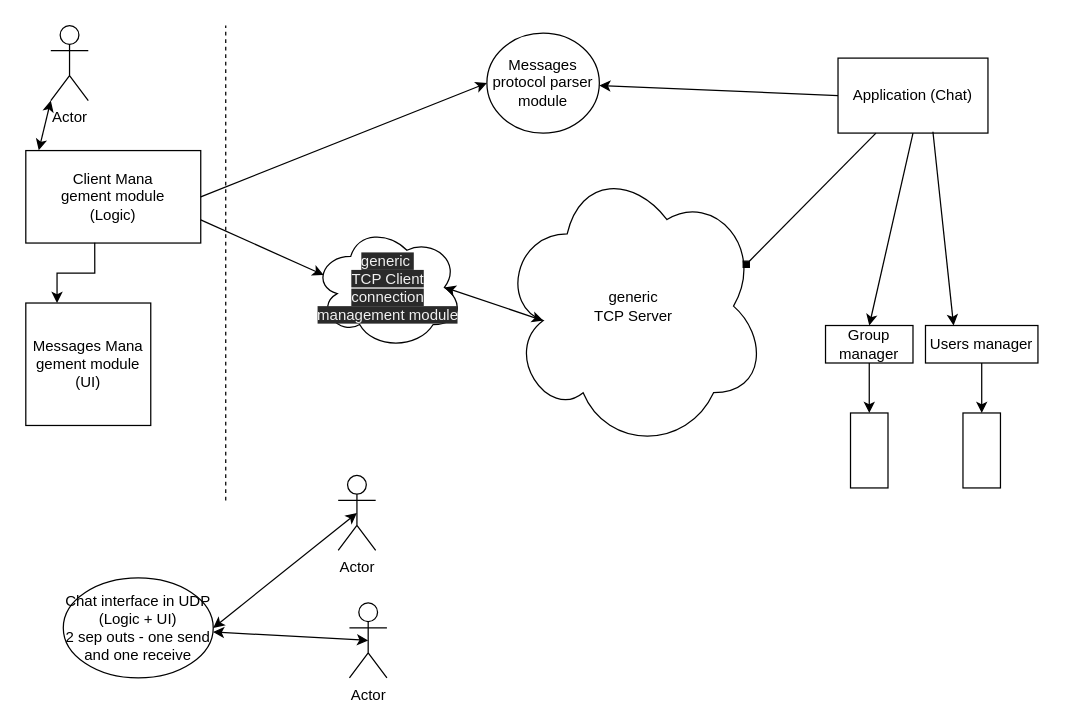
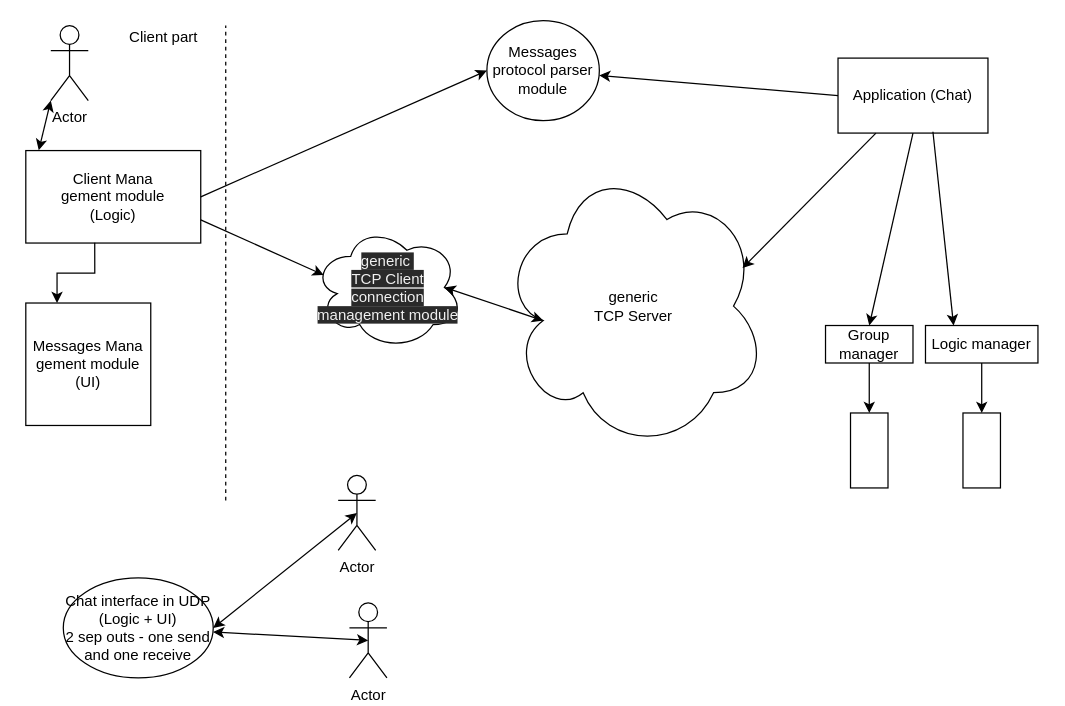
  <mxCell id="0" />
  <mxCell id="1" parent="0" />
  <mxCell id="2" value="Client Mana&lt;br&gt;gement module&lt;br&gt;(Logic)" style="rounded=0;whiteSpace=wrap;html=1;" parent="1" vertex="1"><mxGeometry x="20" y="120" width="140" height="74" as="geometry" /></mxCell>
  <mxCell id="3" value="generic &lt;br&gt;TCP Server" style="ellipse;shape=cloud;whiteSpace=wrap;html=1;direction=east;" parent="1" vertex="1"><mxGeometry x="400" y="129" width="213" height="231" as="geometry" /></mxCell>
  <mxCell id="4" value="Application (Chat)" style="rounded=0;whiteSpace=wrap;html=1;" parent="1" vertex="1"><mxGeometry x="670" y="46" width="120" height="60" as="geometry" /></mxCell>
- <mxCell id="5" value="" style="endArrow=diamond;html=1;entryX=0.909;entryY=0.368;entryDx=0;entryDy=0;entryPerimeter=0;" parent="1" target="3" edge="1" source="4"><mxGeometry width="50" height="50" relative="1" as="geometry"><mxPoint x="579" y="219" as="sourcePoint" /><mxPoint x="569" y="182" as="targetPoint" /></mxGeometry></mxCell>
+ <mxCell id="5" value="" style="endArrow=classic;html=1;entryX=0.909;entryY=0.368;entryDx=0;entryDy=0;entryPerimeter=0;" parent="1" target="3" edge="1" source="4"><mxGeometry width="50" height="50" relative="1" as="geometry"><mxPoint x="579" y="219" as="sourcePoint" /><mxPoint x="569" y="182" as="targetPoint" /></mxGeometry></mxCell>
  <mxCell id="6" value="" style="endArrow=classic;html=1;exitX=1;exitY=0.75;exitDx=0;exitDy=0;entryX=0.07;entryY=0.4;entryDx=0;entryDy=0;entryPerimeter=0;" parent="1" target="29" edge="1" source="2"><mxGeometry width="50" height="50" relative="1" as="geometry"><mxPoint x="95" y="166" as="sourcePoint" /><mxPoint x="290.42" y="255.2" as="targetPoint" /></mxGeometry></mxCell>
- <mxCell id="7" value="Messages protocol parser module" style="ellipse;whiteSpace=wrap;html=1;" parent="1" vertex="1"><mxGeometry x="389" y="26" width="90" height="80" as="geometry" /></mxCell>
+ <mxCell id="7" value="Messages protocol parser module" style="ellipse;whiteSpace=wrap;html=1;" parent="1" vertex="1"><mxGeometry x="389" y="16" width="90" height="80" as="geometry" /></mxCell>
  <mxCell id="8" value="" style="endArrow=classic;html=1;exitX=1;exitY=0.5;exitDx=0;exitDy=0;entryX=0;entryY=0.5;entryDx=0;entryDy=0;" parent="1" source="2" target="7" edge="1"><mxGeometry width="50" height="50" relative="1" as="geometry"><mxPoint x="209" y="310" as="sourcePoint" /><mxPoint x="309" y="362" as="targetPoint" /></mxGeometry></mxCell>
  <mxCell id="9" value="" style="endArrow=classic;html=1;exitX=0;exitY=0.5;exitDx=0;exitDy=0;" parent="1" source="4" target="7" edge="1"><mxGeometry width="50" height="50" relative="1" as="geometry"><mxPoint x="449" y="292" as="sourcePoint" /><mxPoint x="429" y="202" as="targetPoint" /></mxGeometry></mxCell>
  <mxCell id="10" value="Chat interface in UDP (Logic + UI)&lt;br&gt;2 sep outs - one send and one receive" style="ellipse;whiteSpace=wrap;html=1;" parent="1" vertex="1"><mxGeometry x="50" y="462" width="120" height="80" as="geometry" /></mxCell>
  <mxCell id="11" value="Actor" style="shape=umlActor;verticalLabelPosition=bottom;verticalAlign=top;html=1;outlineConnect=0;" parent="1" vertex="1"><mxGeometry x="40" y="20" width="30" height="60" as="geometry" /></mxCell>
  <mxCell id="12" value="" style="endArrow=classic;startArrow=classic;html=1;entryX=0;entryY=1;entryDx=0;entryDy=0;entryPerimeter=0;exitX=0.074;exitY=-0.003;exitDx=0;exitDy=0;exitPerimeter=0;" parent="1" source="2" edge="1" target="11"><mxGeometry width="50" height="50" relative="1" as="geometry"><mxPoint x="64" y="125" as="sourcePoint" /><mxPoint x="76" y="80" as="targetPoint" /></mxGeometry></mxCell>
  <mxCell id="13" value="Actor" style="shape=umlActor;verticalLabelPosition=bottom;verticalAlign=top;html=1;outlineConnect=0;" parent="1" vertex="1"><mxGeometry x="270" y="380" width="30" height="60" as="geometry" /></mxCell>
  <mxCell id="14" value="" style="endArrow=classic;startArrow=classic;html=1;exitX=1;exitY=0.5;exitDx=0;exitDy=0;entryX=0.5;entryY=0.5;entryDx=0;entryDy=0;entryPerimeter=0;" parent="1" source="10" edge="1" target="13"><mxGeometry width="50" height="50" relative="1" as="geometry"><mxPoint x="379" y="332" as="sourcePoint" /><mxPoint x="439" y="474" as="targetPoint" /></mxGeometry></mxCell>
  <mxCell id="15" value="Actor" style="shape=umlActor;verticalLabelPosition=bottom;verticalAlign=top;html=1;outlineConnect=0;" parent="1" vertex="1"><mxGeometry x="279" y="482" width="30" height="60" as="geometry" /></mxCell>
  <mxCell id="16" value="" style="endArrow=classic;startArrow=classic;html=1;exitX=0.5;exitY=0.5;exitDx=0;exitDy=0;exitPerimeter=0;" parent="1" target="10" edge="1" source="15"><mxGeometry width="50" height="50" relative="1" as="geometry"><mxPoint x="269" y="522" as="sourcePoint" /><mxPoint x="429" y="342" as="targetPoint" /></mxGeometry></mxCell>
  <mxCell id="17" value="" style="edgeStyle=orthogonalEdgeStyle;rounded=0;orthogonalLoop=1;jettySize=auto;html=1;" edge="1" parent="1" source="18" target="28"><mxGeometry relative="1" as="geometry" /></mxCell>
- <mxCell id="18" value="Users manager" style="rounded=0;whiteSpace=wrap;html=1;" parent="1" vertex="1"><mxGeometry x="740" y="260" width="90" height="30" as="geometry" /></mxCell>
+ <mxCell id="18" value="Logic manager" style="rounded=0;whiteSpace=wrap;html=1;" parent="1" vertex="1"><mxGeometry x="740" y="260" width="90" height="30" as="geometry" /></mxCell>
  <mxCell id="19" value="" style="edgeStyle=orthogonalEdgeStyle;rounded=0;orthogonalLoop=1;jettySize=auto;html=1;" edge="1" parent="1" source="20" target="27"><mxGeometry relative="1" as="geometry" /></mxCell>
  <mxCell id="20" value="Group manager" style="rounded=0;whiteSpace=wrap;html=1;" parent="1" vertex="1"><mxGeometry x="660" y="260" width="70" height="30" as="geometry" /></mxCell>
  <mxCell id="21" value="" style="endArrow=classic;html=1;exitX=0.5;exitY=1;exitDx=0;exitDy=0;entryX=0.5;entryY=0;entryDx=0;entryDy=0;" parent="1" source="4" target="20" edge="1"><mxGeometry width="50" height="50" relative="1" as="geometry"><mxPoint x="399" y="382" as="sourcePoint" /><mxPoint x="449" y="332" as="targetPoint" /></mxGeometry></mxCell>
  <mxCell id="22" value="" style="endArrow=classic;html=1;exitX=0.633;exitY=0.983;exitDx=0;exitDy=0;exitPerimeter=0;entryX=0.25;entryY=0;entryDx=0;entryDy=0;" parent="1" source="4" target="18" edge="1"><mxGeometry width="50" height="50" relative="1" as="geometry"><mxPoint x="399" y="382" as="sourcePoint" /><mxPoint x="449" y="332" as="targetPoint" /></mxGeometry></mxCell>
  <mxCell id="23" value="Messages Mana&lt;br&gt;gement module&lt;br&gt;(UI)" style="rounded=0;whiteSpace=wrap;html=1;" vertex="1" parent="1"><mxGeometry x="20" y="242" width="100" height="98" as="geometry" /></mxCell>
  <mxCell id="24" style="edgeStyle=orthogonalEdgeStyle;rounded=0;orthogonalLoop=1;jettySize=auto;html=1;exitX=0.394;exitY=0.998;exitDx=0;exitDy=0;entryX=0.25;entryY=0;entryDx=0;entryDy=0;exitPerimeter=0;" edge="1" parent="1" source="2" target="23"><mxGeometry relative="1" as="geometry"><mxPoint x="50" y="185" as="sourcePoint" /></mxGeometry></mxCell>
  <mxCell id="25" value="" style="endArrow=none;dashed=1;html=1;" edge="1" parent="1"><mxGeometry width="50" height="50" relative="1" as="geometry"><mxPoint x="180" y="400" as="sourcePoint" /><mxPoint x="180" y="20" as="targetPoint" /></mxGeometry></mxCell>
+ <mxCell id="26" value="Client part" style="text;html=1;align=center;verticalAlign=middle;resizable=0;points=[];autosize=1;" vertex="1" parent="1"><mxGeometry x="95" y="20" width="70" height="20" as="geometry" /></mxCell>
  <mxCell id="27" value="" style="rounded=0;whiteSpace=wrap;html=1;" vertex="1" parent="1"><mxGeometry x="680" y="330" width="30" height="60" as="geometry" /></mxCell>
  <mxCell id="28" value="" style="rounded=0;whiteSpace=wrap;html=1;" vertex="1" parent="1"><mxGeometry x="770" y="330" width="30" height="60" as="geometry" /></mxCell>
  <mxCell id="29" value="&lt;meta charset=&quot;utf-8&quot;&gt;&lt;span style=&quot;color: rgb(240, 240, 240); font-family: helvetica; font-size: 12px; font-style: normal; font-weight: 400; letter-spacing: normal; text-align: center; text-indent: 0px; text-transform: none; word-spacing: 0px; background-color: rgb(42, 42, 42); display: inline; float: none;&quot;&gt;generic&lt;span&gt;&amp;nbsp;&lt;/span&gt;&lt;/span&gt;&lt;br style=&quot;color: rgb(240, 240, 240); font-family: helvetica; font-size: 12px; font-style: normal; font-weight: 400; letter-spacing: normal; text-align: center; text-indent: 0px; text-transform: none; word-spacing: 0px; background-color: rgb(42, 42, 42);&quot;&gt;&lt;span style=&quot;color: rgb(240, 240, 240); font-family: helvetica; font-size: 12px; font-style: normal; font-weight: 400; letter-spacing: normal; text-align: center; text-indent: 0px; text-transform: none; word-spacing: 0px; background-color: rgb(42, 42, 42); display: inline; float: none;&quot;&gt;TCP Client connection management module&lt;/span&gt;" style="ellipse;shape=cloud;whiteSpace=wrap;html=1;" vertex="1" parent="1"><mxGeometry x="250" y="180" width="120" height="99" as="geometry" /></mxCell>
  <mxCell id="30" value="" style="endArrow=classic;startArrow=classic;html=1;exitX=0.875;exitY=0.5;exitDx=0;exitDy=0;exitPerimeter=0;entryX=0.16;entryY=0.55;entryDx=0;entryDy=0;entryPerimeter=0;" edge="1" parent="1" source="29" target="3"><mxGeometry width="50" height="50" relative="1" as="geometry"><mxPoint x="410" y="260" as="sourcePoint" /><mxPoint x="460" y="210" as="targetPoint" /></mxGeometry></mxCell>
